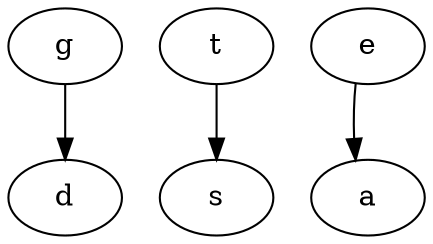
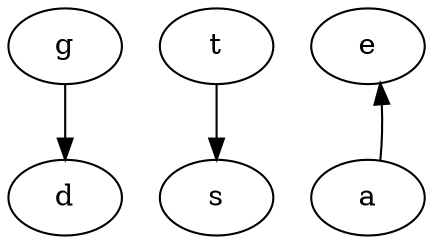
  digraph {
    g
    d
    t
    s
    e
    a
    g -> d
    t -> s
-   e -> a
+   a -> e
  }
